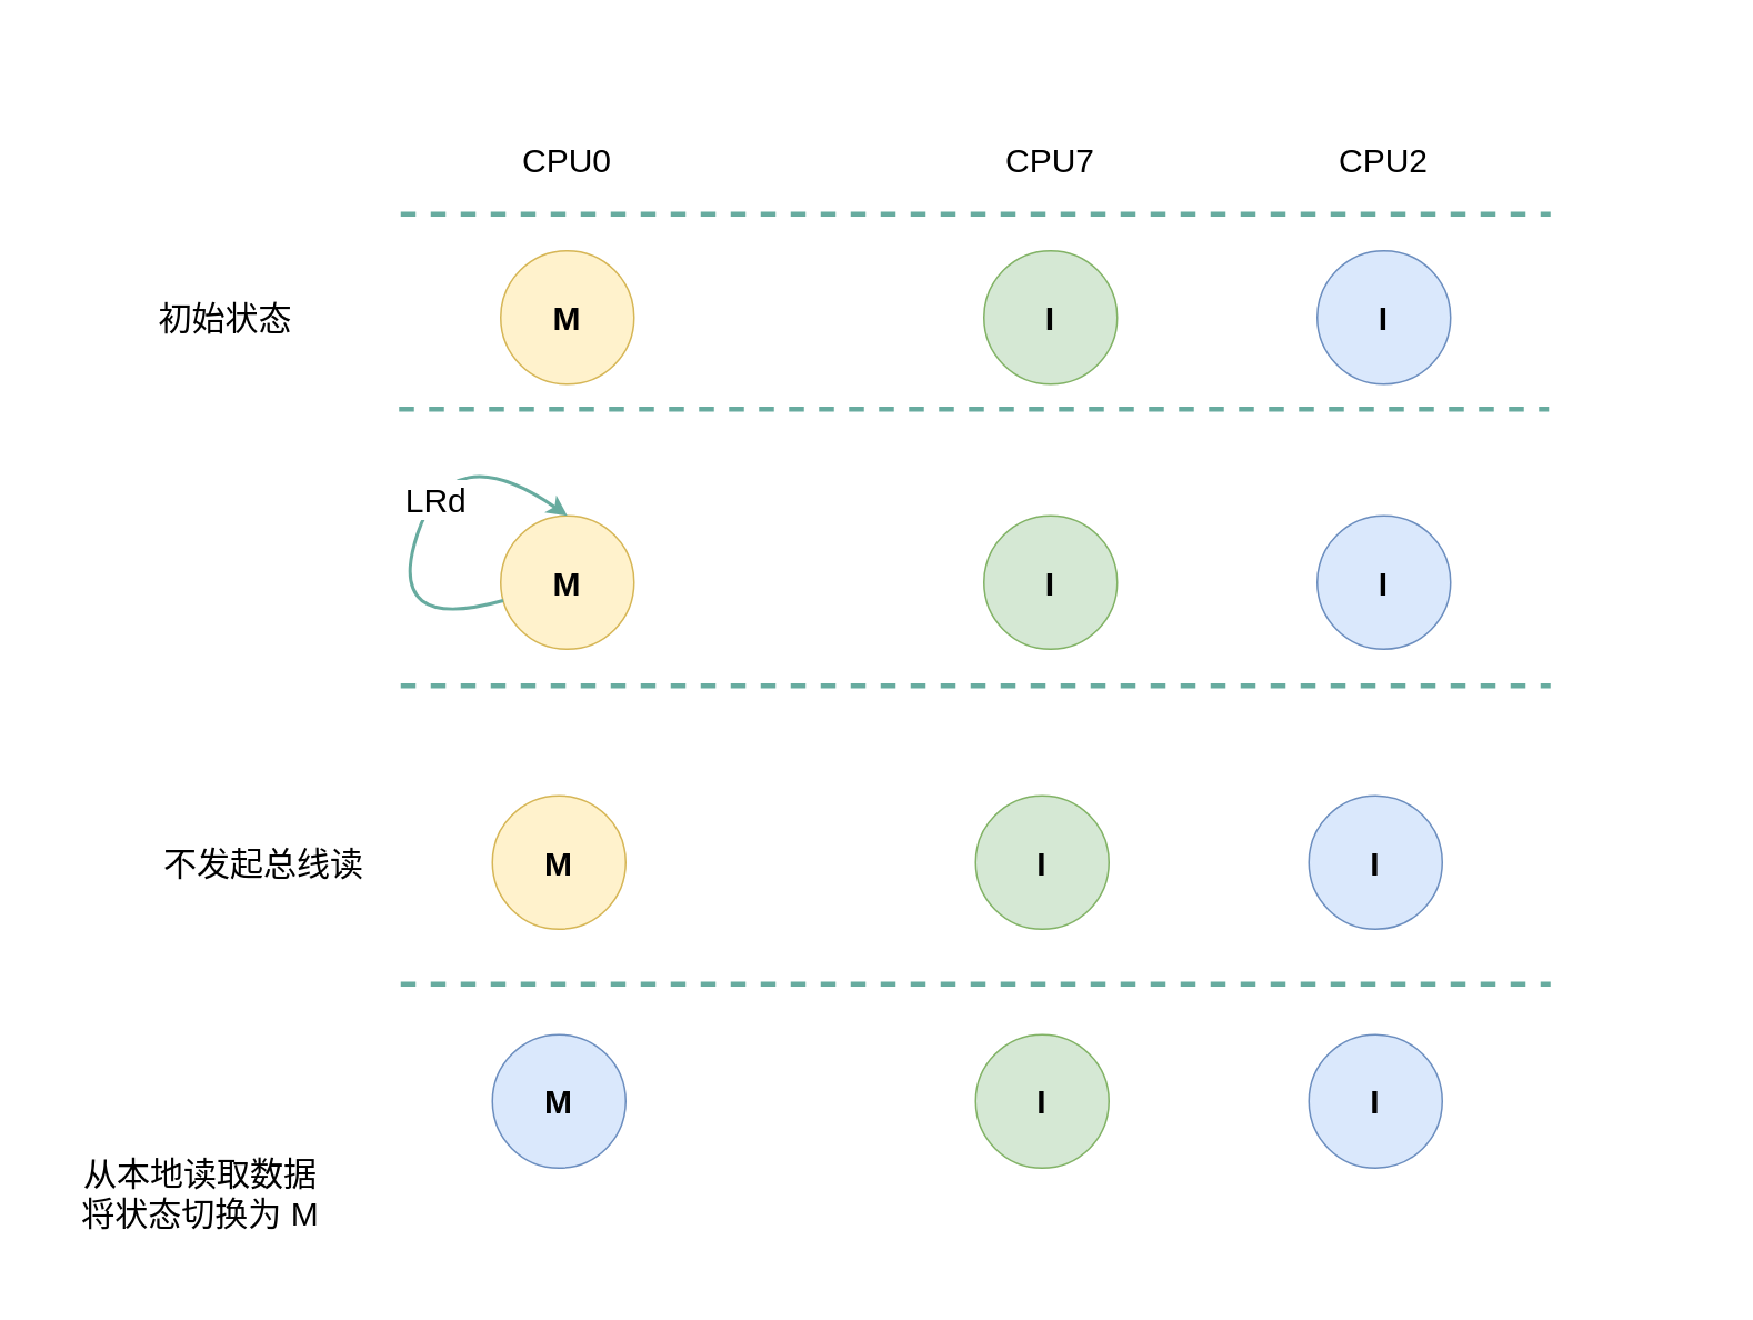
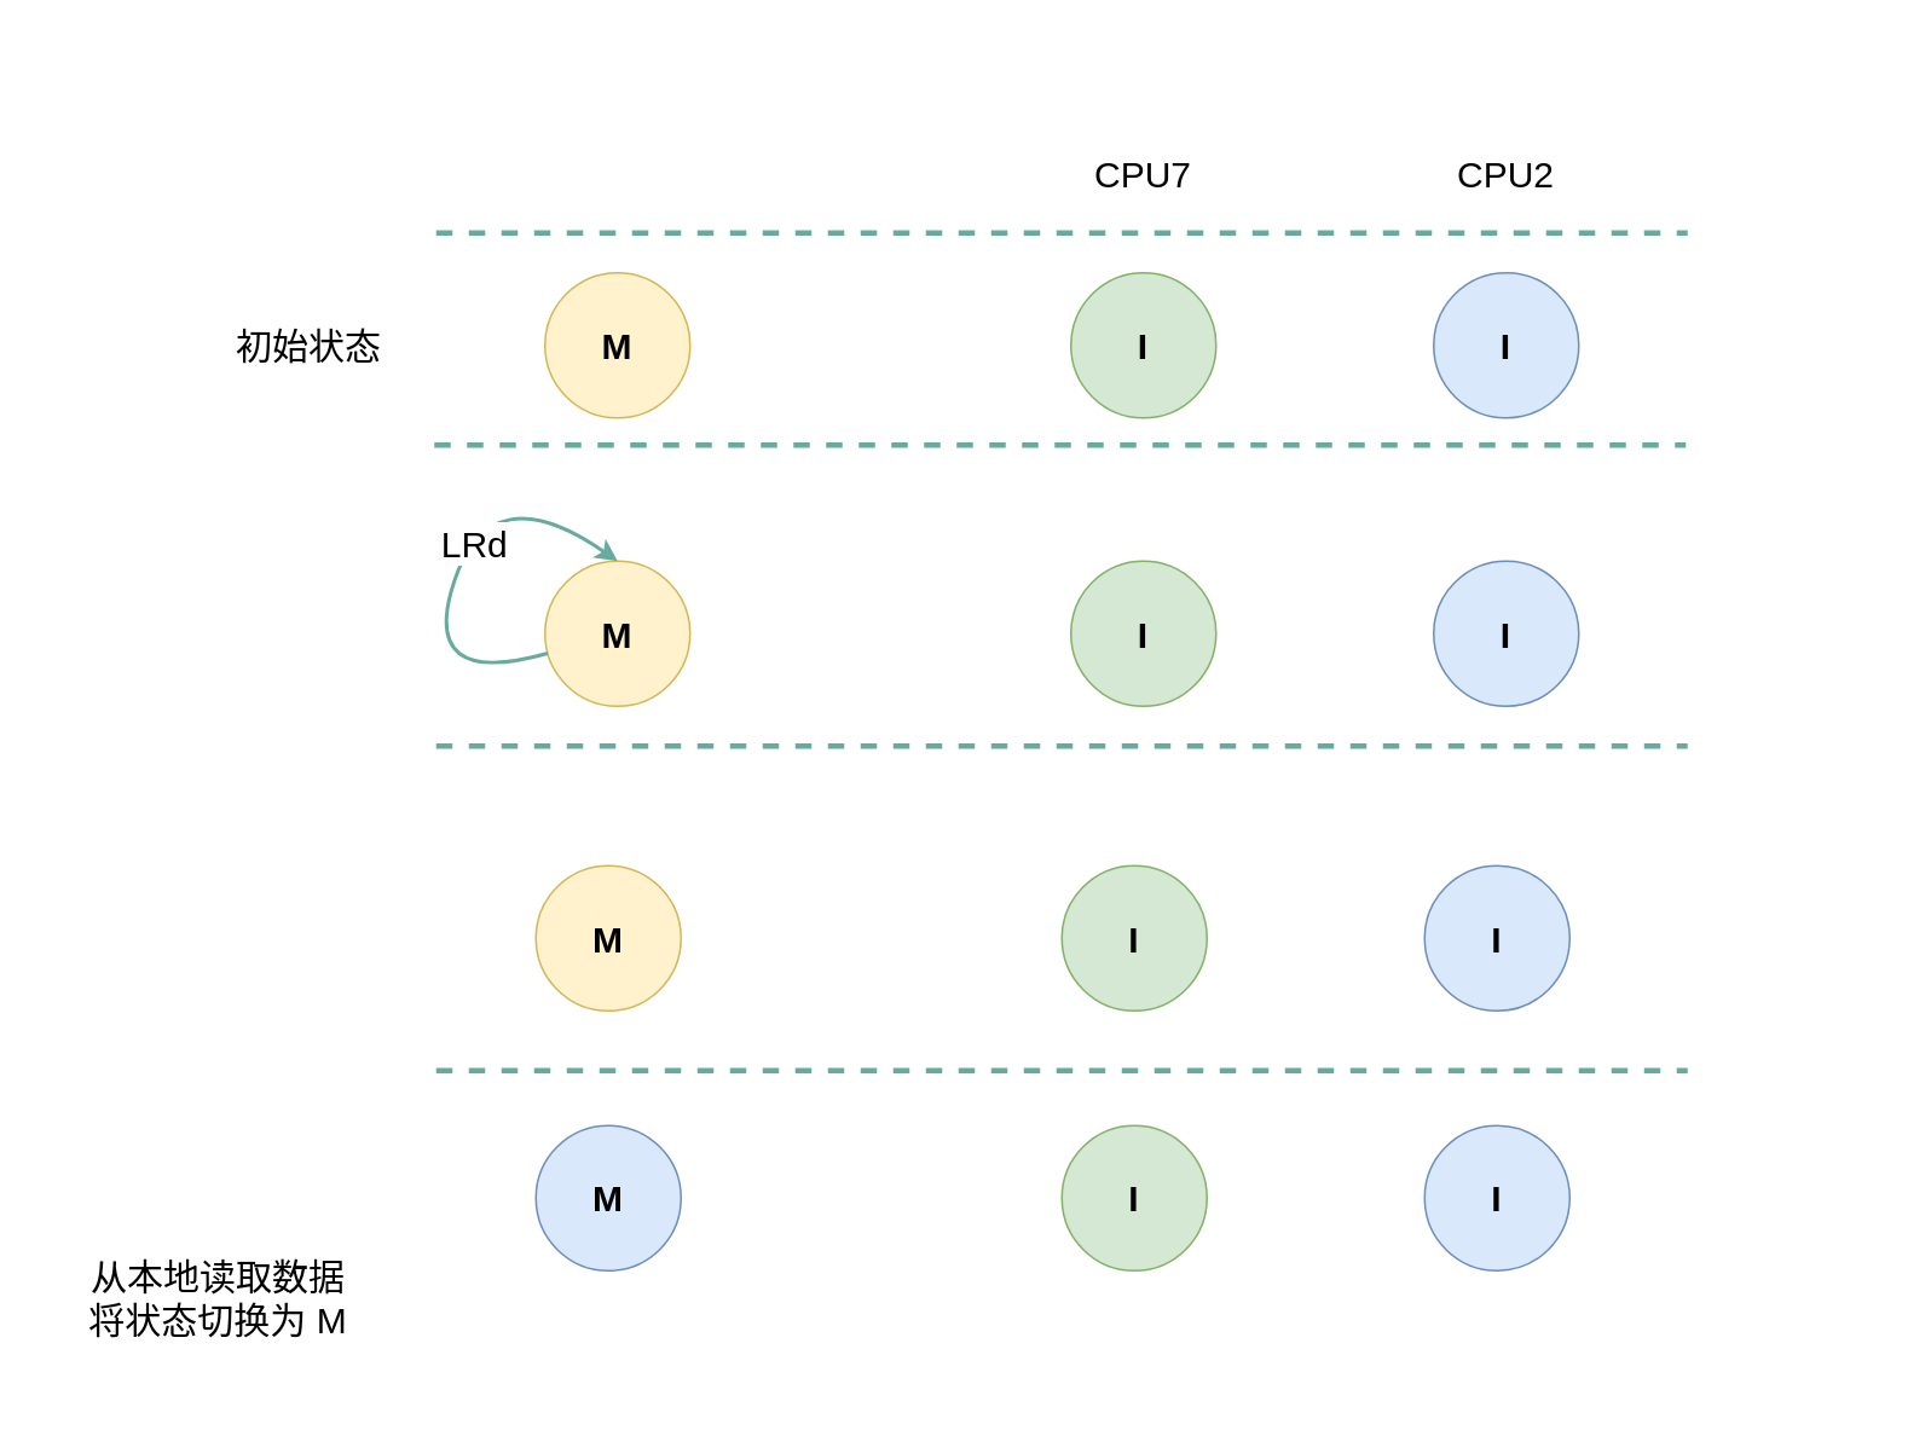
  <mxCell id="0" />
  <mxCell id="1" parent="0" />
  <mxCell id="2" value="M" style="ellipse;whiteSpace=wrap;html=1;aspect=fixed;fontStyle=1;fontSize=20;fillColor=#fff2cc;strokeColor=#d6b656;" parent="1" vertex="1"><mxGeometry x="300" y="150" width="80" height="80" as="geometry" /></mxCell>
  <mxCell id="3" value="I" style="ellipse;whiteSpace=wrap;html=1;aspect=fixed;fontStyle=1;fontSize=20;fillColor=#d5e8d4;strokeColor=#82b366;" parent="1" vertex="1"><mxGeometry x="590" y="150" width="80" height="80" as="geometry" /></mxCell>
  <mxCell id="4" value="I" style="ellipse;whiteSpace=wrap;html=1;aspect=fixed;fillColor=#dae8fc;strokeColor=#6c8ebf;fontStyle=1;fontSize=20;" parent="1" vertex="1"><mxGeometry x="790" y="150" width="80" height="80" as="geometry" /></mxCell>
- <mxCell id="5" value="CPU0" style="text;html=1;strokeColor=none;fillColor=none;align=center;verticalAlign=middle;whiteSpace=wrap;rounded=0;fontSize=20;" parent="1" vertex="1"><mxGeometry x="310" y="80" width="60" height="30" as="geometry" /></mxCell>
  <mxCell id="6" value="CPU7" style="text;html=1;strokeColor=none;fillColor=none;align=center;verticalAlign=middle;whiteSpace=wrap;rounded=0;fontSize=20;" parent="1" vertex="1"><mxGeometry x="600" y="80" width="60" height="30" as="geometry" /></mxCell>
  <mxCell id="7" value="CPU2" style="text;html=1;strokeColor=none;fillColor=none;align=center;verticalAlign=middle;whiteSpace=wrap;rounded=0;fontSize=20;" parent="1" vertex="1"><mxGeometry x="800" y="80" width="60" height="30" as="geometry" /></mxCell>
  <mxCell id="8" value="" style="endArrow=none;dashed=1;html=1;rounded=0;fontSize=20;strokeWidth=3;strokeColor=#67AB9F;" parent="1" edge="1"><mxGeometry width="50" height="50" relative="1" as="geometry"><mxPoint x="240" y="128" as="sourcePoint" /><mxPoint x="930" y="128" as="targetPoint" /></mxGeometry></mxCell>
  <mxCell id="9" value="" style="endArrow=none;dashed=1;html=1;rounded=0;fontSize=20;strokeWidth=3;strokeColor=#67AB9F;" parent="1" edge="1"><mxGeometry width="50" height="50" relative="1" as="geometry"><mxPoint x="239" y="245" as="sourcePoint" /><mxPoint x="929" y="245" as="targetPoint" /></mxGeometry></mxCell>
- <mxCell id="10" value="初始状态" style="text;html=1;strokeColor=none;fillColor=none;align=center;verticalAlign=middle;whiteSpace=wrap;rounded=0;fontSize=20;" parent="1" vertex="1"><mxGeometry x="85" y="175" width="100" height="30" as="geometry" /></mxCell>
+ <mxCell id="10" value="初始状态" style="text;html=1;strokeColor=none;fillColor=none;align=center;verticalAlign=middle;whiteSpace=wrap;rounded=0;fontSize=20;" parent="1" vertex="1"><mxGeometry x="120" y="175" width="100" height="30" as="geometry" /></mxCell>
  <mxCell id="11" value="M" style="ellipse;whiteSpace=wrap;html=1;aspect=fixed;fontStyle=1;fontSize=20;fillColor=#fff2cc;strokeColor=#d6b656;" parent="1" vertex="1"><mxGeometry x="300" y="309" width="80" height="80" as="geometry" /></mxCell>
  <mxCell id="12" value="I" style="ellipse;whiteSpace=wrap;html=1;aspect=fixed;fontStyle=1;fontSize=20;fillColor=#d5e8d4;strokeColor=#82b366;" parent="1" vertex="1"><mxGeometry x="590" y="309" width="80" height="80" as="geometry" /></mxCell>
  <mxCell id="13" value="I" style="ellipse;whiteSpace=wrap;html=1;aspect=fixed;fillColor=#dae8fc;strokeColor=#6c8ebf;fontStyle=1;fontSize=20;" parent="1" vertex="1"><mxGeometry x="790" y="309" width="80" height="80" as="geometry" /></mxCell>
  <mxCell id="14" value="" style="curved=1;endArrow=classic;html=1;rounded=0;strokeColor=#67AB9F;strokeWidth=2;fontSize=20;entryX=0.5;entryY=0;entryDx=0;entryDy=0;" parent="1" source="11" target="11" edge="1"><mxGeometry width="50" height="50" relative="1" as="geometry"><mxPoint x="610" y="300" as="sourcePoint" /><mxPoint x="660" y="250" as="targetPoint" /><Array as="points"><mxPoint x="230" y="380" /><mxPoint x="270" y="260" /></Array></mxGeometry></mxCell>
  <mxCell id="15" value="LRd" style="edgeLabel;html=1;align=center;verticalAlign=middle;resizable=0;points=[];fontSize=20;" parent="14" vertex="1" connectable="0"><mxGeometry x="0.122" y="-3" relative="1" as="geometry"><mxPoint as="offset" /></mxGeometry></mxCell>
  <mxCell id="16" value="M" style="ellipse;whiteSpace=wrap;html=1;aspect=fixed;fontStyle=1;fontSize=20;fillColor=#fff2cc;strokeColor=#d6b656;" parent="1" vertex="1"><mxGeometry x="295" y="477" width="80" height="80" as="geometry" /></mxCell>
  <mxCell id="17" value="I" style="ellipse;whiteSpace=wrap;html=1;aspect=fixed;fontStyle=1;fontSize=20;fillColor=#d5e8d4;strokeColor=#82b366;" parent="1" vertex="1"><mxGeometry x="585" y="477" width="80" height="80" as="geometry" /></mxCell>
  <mxCell id="18" value="I" style="ellipse;whiteSpace=wrap;html=1;aspect=fixed;fillColor=#dae8fc;strokeColor=#6c8ebf;fontStyle=1;fontSize=20;" parent="1" vertex="1"><mxGeometry x="785" y="477" width="80" height="80" as="geometry" /></mxCell>
  <mxCell id="19" value="" style="endArrow=none;dashed=1;html=1;rounded=0;fontSize=20;strokeWidth=3;strokeColor=#67AB9F;" parent="1" edge="1"><mxGeometry width="50" height="50" relative="1" as="geometry"><mxPoint x="240" y="411" as="sourcePoint" /><mxPoint x="930" y="411" as="targetPoint" /></mxGeometry></mxCell>
  <mxCell id="20" value="M" style="ellipse;whiteSpace=wrap;html=1;aspect=fixed;fontStyle=1;fontSize=20;fillColor=#dae8fc;strokeColor=#6c8ebf;" parent="1" vertex="1"><mxGeometry x="295" y="620.32" width="80" height="80" as="geometry" /></mxCell>
  <mxCell id="21" value="I" style="ellipse;whiteSpace=wrap;html=1;aspect=fixed;fontStyle=1;fontSize=20;fillColor=#d5e8d4;strokeColor=#82b366;" parent="1" vertex="1"><mxGeometry x="585" y="620.32" width="80" height="80" as="geometry" /></mxCell>
  <mxCell id="22" value="I" style="ellipse;whiteSpace=wrap;html=1;aspect=fixed;fillColor=#dae8fc;strokeColor=#6c8ebf;fontStyle=1;fontSize=20;" parent="1" vertex="1"><mxGeometry x="785" y="620.32" width="80" height="80" as="geometry" /></mxCell>
  <mxCell id="23" value="" style="endArrow=none;dashed=1;html=1;rounded=0;fontSize=20;strokeWidth=3;strokeColor=#67AB9F;" parent="1" edge="1"><mxGeometry width="50" height="50" relative="1" as="geometry"><mxPoint x="240" y="590" as="sourcePoint" /><mxPoint x="930" y="590" as="targetPoint" /></mxGeometry></mxCell>
- <mxCell id="24" value="不发起总线读" style="text;html=1;strokeColor=none;fillColor=none;align=center;verticalAlign=middle;whiteSpace=wrap;rounded=0;fontSize=20;" parent="1" vertex="1"><mxGeometry x="93" y="502" width="130" height="30" as="geometry" /></mxCell>
  <mxCell id="25" value="从本地读取数据&lt;br&gt;将状态切换为 M" style="text;html=1;strokeColor=none;fillColor=none;align=center;verticalAlign=middle;whiteSpace=wrap;rounded=0;fontSize=20;" parent="1" vertex="1"><mxGeometry x="45" y="682.32" width="150" height="64.68" as="geometry" /></mxCell>
  <mxCell id="26" value="" style="shape=waypoint;sketch=0;fillStyle=solid;size=6;pointerEvents=1;points=[];fillColor=none;resizable=0;rotatable=0;perimeter=centerPerimeter;snapToPoint=1;fontSize=20;strokeColor=none;" parent="1" vertex="1"><mxGeometry x="20" y="20" width="40" height="40" as="geometry" /></mxCell>
  <mxCell id="27" value="" style="shape=waypoint;sketch=0;fillStyle=solid;size=6;pointerEvents=1;points=[];fillColor=none;resizable=0;rotatable=0;perimeter=centerPerimeter;snapToPoint=1;fontSize=20;strokeColor=none;" parent="1" vertex="1"><mxGeometry x="990" y="730" width="40" height="40" as="geometry" /></mxCell>
